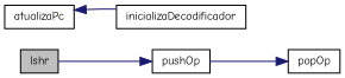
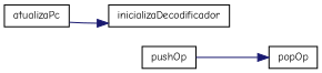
  digraph {
    fontname="Comic Neue"
    rankdir=LR
    node [color=black fillcolor=white fontname="Comic Neue" fontsize=10 shape=record style=filled]
    edge [color=midnightblue fontname="Comic Neue" fontsize=10 labelfontname=Helvetica labelfontsize=10 style=solid]
-   n1 [fillcolor=grey75 fontcolor=black height=0.2 label=lshr width=0.4]
    n2 [height=0.2 label=pushOp width=0.4]
    n3 [height=0.2 label=popOp width=0.4]
    n4 [height=0.2 label=atualizaPc width=0.4]
    n5 [height=0.2 label=inicializaDecodificador width=0.4]
-   n1 -> n2
    n2 -> n3
-   n5 -> n4
+   n4 -> n5
  }
